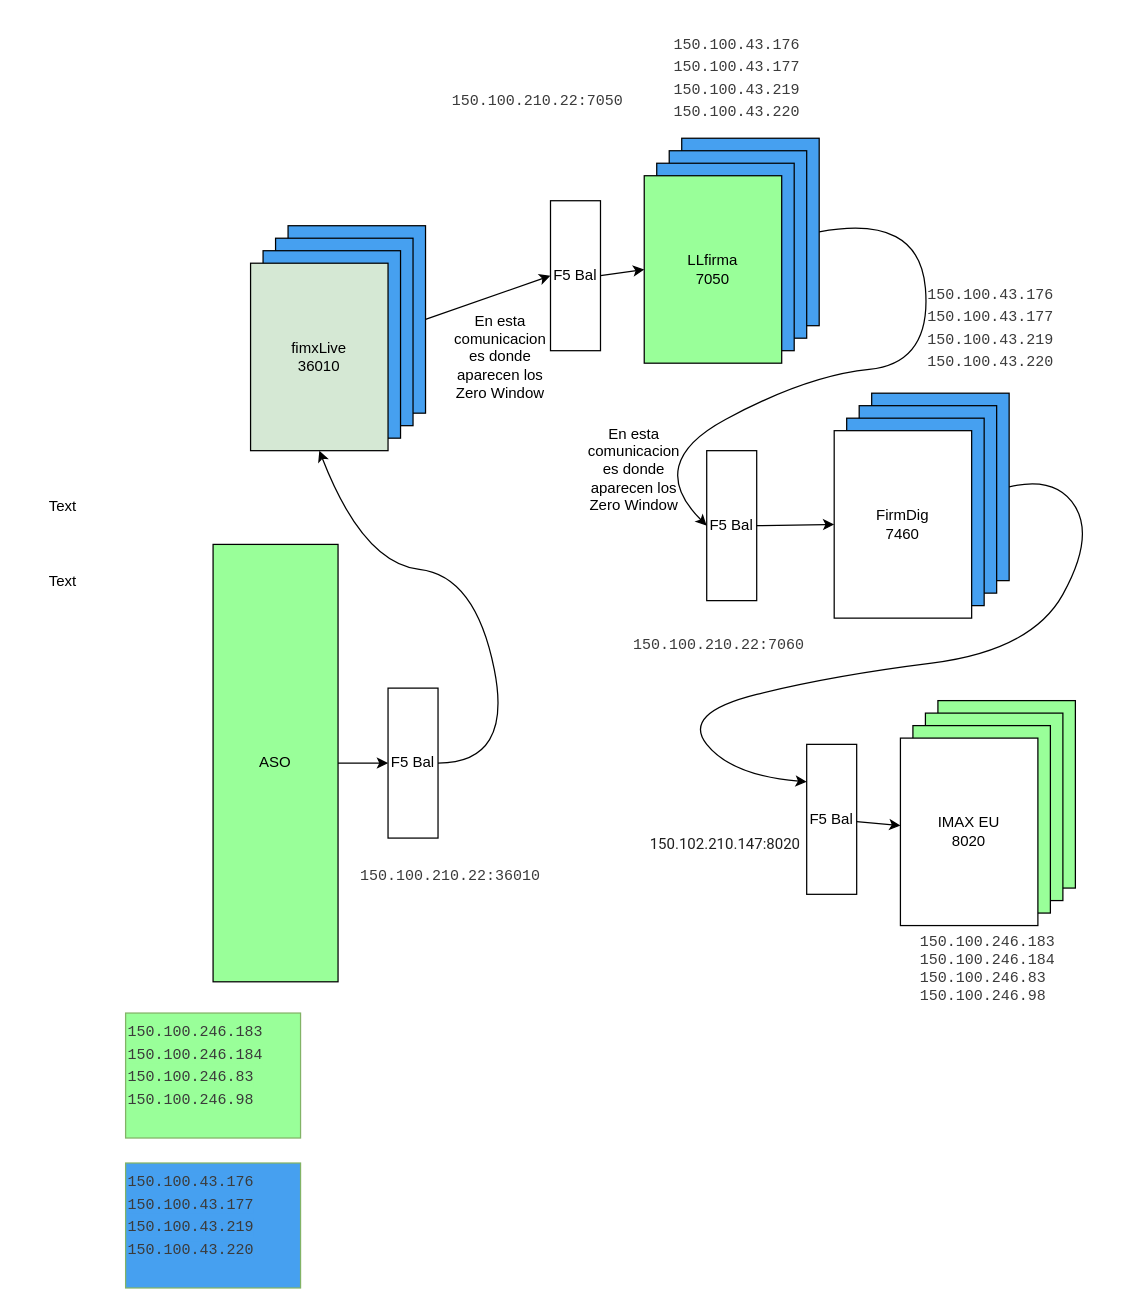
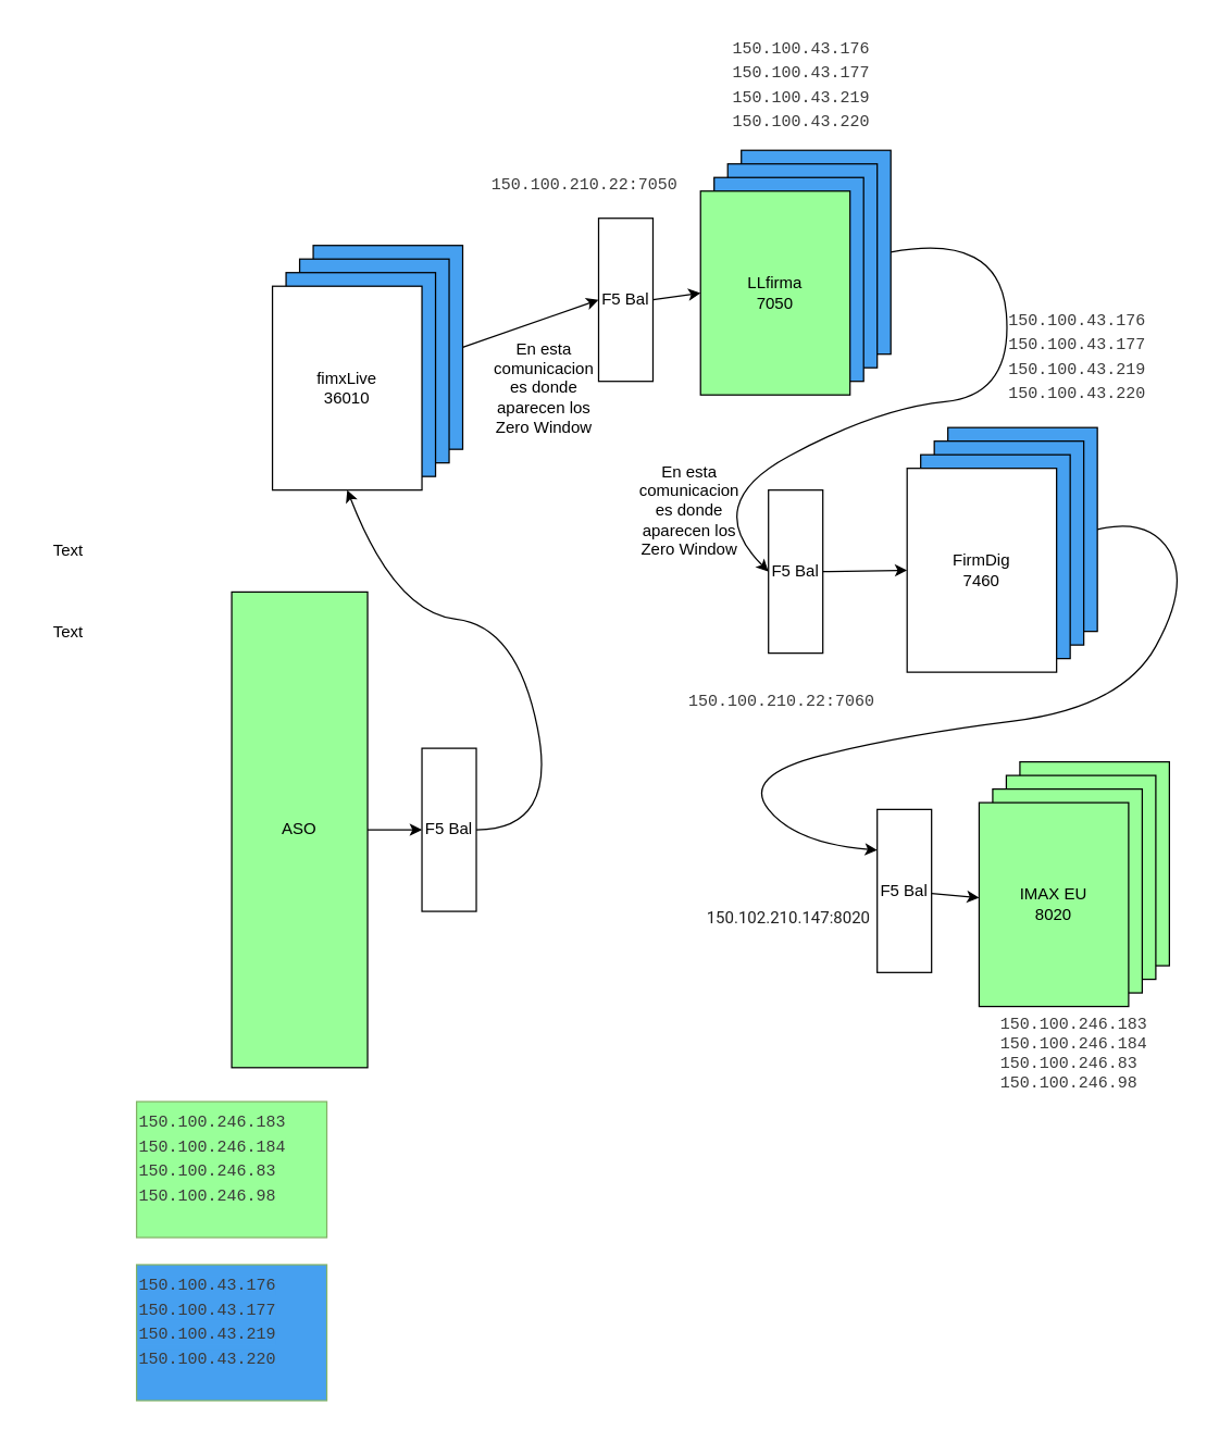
  <mxCell id="0" />
  <mxCell id="1" parent="0" />
  <mxCell id="2" value="ASO" style="rounded=0;whiteSpace=wrap;html=1;fillColor=#99ff99;" vertex="1" parent="1"><mxGeometry x="170" y="435" width="100" height="350" as="geometry" /></mxCell>
  <mxCell id="3" value="F5 Bal" style="rounded=0;whiteSpace=wrap;html=1;" vertex="1" parent="1"><mxGeometry x="440" y="160" width="40" height="120" as="geometry" /></mxCell>
  <mxCell id="4" value="" style="group" vertex="1" connectable="0" parent="1"><mxGeometry x="515" y="110" width="140" height="180" as="geometry" /></mxCell>
  <mxCell id="5" value="" style="rounded=0;whiteSpace=wrap;html=1;fillStyle=solid;fillColor=#46A0F0;" vertex="1" parent="4"><mxGeometry x="30" width="110" height="150" as="geometry" /></mxCell>
  <mxCell id="6" value="" style="rounded=0;whiteSpace=wrap;html=1;fillStyle=solid;fillColor=#46A0F0;" vertex="1" parent="4"><mxGeometry x="20" y="10" width="110" height="150" as="geometry" /></mxCell>
  <mxCell id="7" value="" style="rounded=0;whiteSpace=wrap;html=1;fillStyle=solid;fillColor=#46A0F0;" vertex="1" parent="4"><mxGeometry x="10" y="20" width="110" height="150" as="geometry" /></mxCell>
  <mxCell id="8" value="LLfirma&lt;div&gt;7050&lt;/div&gt;" style="rounded=0;whiteSpace=wrap;html=1;fillColor=#99ff99;" vertex="1" parent="4"><mxGeometry y="30" width="110" height="150" as="geometry" /></mxCell>
  <mxCell id="9" value="F5 Bal" style="rounded=0;whiteSpace=wrap;html=1;" vertex="1" parent="1"><mxGeometry x="565" y="360" width="40" height="120" as="geometry" /></mxCell>
  <mxCell id="10" value="" style="group" vertex="1" connectable="0" parent="1"><mxGeometry x="667" y="314" width="140" height="180" as="geometry" /></mxCell>
  <mxCell id="11" value="" style="rounded=0;whiteSpace=wrap;html=1;fillColor=#46A0F0;" vertex="1" parent="10"><mxGeometry x="30" width="110" height="150" as="geometry" /></mxCell>
  <mxCell id="12" value="" style="rounded=0;whiteSpace=wrap;html=1;fillColor=#46A0F0;" vertex="1" parent="10"><mxGeometry x="20" y="10" width="110" height="150" as="geometry" /></mxCell>
  <mxCell id="13" value="" style="rounded=0;whiteSpace=wrap;html=1;fillColor=#46A0F0;" vertex="1" parent="10"><mxGeometry x="10" y="20" width="110" height="150" as="geometry" /></mxCell>
  <mxCell id="14" value="FirmDig&lt;br&gt;7460" style="rounded=0;whiteSpace=wrap;html=1;" vertex="1" parent="10"><mxGeometry y="30" width="110" height="150" as="geometry" /></mxCell>
  <mxCell id="15" value="" style="endArrow=classic;html=1;rounded=0;exitX=1;exitY=0.5;exitDx=0;exitDy=0;entryX=0;entryY=0.5;entryDx=0;entryDy=0;" edge="1" parent="1" source="3" target="8"><mxGeometry width="50" height="50" relative="1" as="geometry"><mxPoint x="416" y="222" as="sourcePoint" /><mxPoint x="450" y="217" as="targetPoint" /></mxGeometry></mxCell>
  <mxCell id="16" value="" style="endArrow=classic;html=1;rounded=0;exitX=1;exitY=0.5;exitDx=0;exitDy=0;entryX=0;entryY=0.5;entryDx=0;entryDy=0;" edge="1" parent="1" source="9" target="14"><mxGeometry width="50" height="50" relative="1" as="geometry"><mxPoint x="635" y="620" as="sourcePoint" /><mxPoint x="669" y="620" as="targetPoint" /></mxGeometry></mxCell>
  <mxCell id="17" value="" style="endArrow=classic;html=1;rounded=0;exitX=1;exitY=0.5;exitDx=0;exitDy=0;entryX=0;entryY=0.5;entryDx=0;entryDy=0;" edge="1" parent="1" source="2" target="37"><mxGeometry width="50" height="50" relative="1" as="geometry"><mxPoint x="460" y="620" as="sourcePoint" /><mxPoint x="510" y="570" as="targetPoint" /></mxGeometry></mxCell>
  <mxCell id="18" value="" style="curved=1;endArrow=classic;html=1;rounded=0;exitX=1;exitY=0.5;exitDx=0;exitDy=0;entryX=0;entryY=0.5;entryDx=0;entryDy=0;" edge="1" parent="1" source="5" target="9"><mxGeometry width="50" height="50" relative="1" as="geometry"><mxPoint x="755" y="130" as="sourcePoint" /><mxPoint x="665" y="365" as="targetPoint" /><Array as="points"><mxPoint x="735" y="170" /><mxPoint x="745" y="290" /><mxPoint x="645" y="300" /><mxPoint x="515" y="370" /></Array></mxGeometry></mxCell>
  <mxCell id="19" value="F5 Bal" style="rounded=0;whiteSpace=wrap;html=1;" vertex="1" parent="1"><mxGeometry x="645" y="595" width="40" height="120" as="geometry" /></mxCell>
  <mxCell id="20" value="" style="group" vertex="1" connectable="0" parent="1"><mxGeometry x="720" y="560" width="140" height="180" as="geometry" /></mxCell>
  <mxCell id="21" value="" style="rounded=0;whiteSpace=wrap;html=1;fillColor=#99FF99;" vertex="1" parent="20"><mxGeometry x="30" width="110" height="150" as="geometry" /></mxCell>
  <mxCell id="22" value="" style="rounded=0;whiteSpace=wrap;html=1;fillColor=#99FF99;" vertex="1" parent="20"><mxGeometry x="20" y="10" width="110" height="150" as="geometry" /></mxCell>
  <mxCell id="23" value="" style="rounded=0;whiteSpace=wrap;html=1;fillColor=#99FF99;" vertex="1" parent="20"><mxGeometry x="10" y="20" width="110" height="150" as="geometry" /></mxCell>
- <mxCell id="24" value="IMAX EU&lt;div&gt;8020&lt;/div&gt;" style="rounded=0;whiteSpace=wrap;html=1;" vertex="1" parent="20"><mxGeometry y="30" width="110" height="150" as="geometry" /></mxCell>
+ <mxCell id="24" value="IMAX EU&lt;div&gt;8020&lt;/div&gt;" style="rounded=0;whiteSpace=wrap;html=1;fillColor=#99ff99;" vertex="1" parent="20"><mxGeometry y="30" width="110" height="150" as="geometry" /></mxCell>
  <mxCell id="25" value="" style="endArrow=classic;html=1;rounded=0;" edge="1" parent="1" source="19" target="24"><mxGeometry width="50" height="50" relative="1" as="geometry"><mxPoint x="685" y="642" as="sourcePoint" /><mxPoint x="745" y="657" as="targetPoint" /></mxGeometry></mxCell>
  <mxCell id="26" value="&lt;meta charset=&quot;utf-8&quot;&gt;&lt;span style=&quot;color: rgb(31, 31, 31); font-family: &amp;quot;Google Sans&amp;quot;, Roboto, sans-serif; font-size: 12px; font-style: normal; font-variant-ligatures: normal; font-variant-caps: normal; font-weight: 400; letter-spacing: normal; orphans: 2; text-align: start; text-indent: 0px; text-transform: none; widows: 2; word-spacing: 0px; -webkit-text-stroke-width: 0px; white-space: pre-wrap; background-color: rgb(255, 255, 255); text-decoration-thickness: initial; text-decoration-style: initial; text-decoration-color: initial; display: inline !important; float: none;&quot;&gt;150.102.210.147:8020&lt;/span&gt;" style="text;html=1;align=center;verticalAlign=middle;whiteSpace=wrap;rounded=0;" vertex="1" parent="1"><mxGeometry x="505" y="660" width="150" height="30" as="geometry" /></mxCell>
  <mxCell id="27" value="" style="curved=1;endArrow=classic;html=1;rounded=0;exitX=1;exitY=0.5;exitDx=0;exitDy=0;entryX=0;entryY=0.25;entryDx=0;entryDy=0;" edge="1" parent="1" source="11" target="19"><mxGeometry width="50" height="50" relative="1" as="geometry"><mxPoint x="840" y="420" as="sourcePoint" /><mxPoint x="750" y="655" as="targetPoint" /><Array as="points"><mxPoint x="845" y="380" /><mxPoint x="875" y="430" /><mxPoint x="825" y="520" /><mxPoint x="665" y="540" /><mxPoint x="545" y="570" /><mxPoint x="585" y="620" /></Array></mxGeometry></mxCell>
- <mxCell id="28" value="&lt;meta charset=&quot;utf-8&quot;&gt;&lt;div style=&quot;color: #3b3b3b;background-color: #ffffff;font-family: Menlo, Monaco, 'Courier New', monospace;font-weight: normal;font-size: 12px;line-height: 18px;white-space: pre;&quot;&gt;&lt;div&gt;&lt;span style=&quot;color: #3b3b3b;&quot;&gt;150.100.210.22:7050&lt;/span&gt;&lt;/div&gt;&lt;div&gt;&lt;span style=&quot;color: #3b3b3b;&quot;&gt;&lt;/span&gt;&lt;/div&gt;&lt;/div&gt;" style="text;html=1;align=center;verticalAlign=middle;whiteSpace=wrap;rounded=0;" vertex="1" parent="1"><mxGeometry x="350" y="65" width="160" height="30" as="geometry" /></mxCell>
+ <mxCell id="28" value="&lt;meta charset=&quot;utf-8&quot;&gt;&lt;div style=&quot;color: #3b3b3b;background-color: #ffffff;font-family: Menlo, Monaco, 'Courier New', monospace;font-weight: normal;font-size: 12px;line-height: 18px;white-space: pre;&quot;&gt;&lt;div&gt;&lt;span style=&quot;color: #3b3b3b;&quot;&gt;150.100.210.22:7050&lt;/span&gt;&lt;/div&gt;&lt;div&gt;&lt;span style=&quot;color: #3b3b3b;&quot;&gt;&lt;/span&gt;&lt;/div&gt;&lt;/div&gt;" style="text;html=1;align=center;verticalAlign=middle;whiteSpace=wrap;rounded=0;" vertex="1" parent="1"><mxGeometry x="350" y="120" width="160" height="30" as="geometry" /></mxCell>
  <mxCell id="29" value="&lt;div style=&quot;color: #3b3b3b;background-color: #ffffff;font-family: Menlo, Monaco, 'Courier New', monospace;font-weight: normal;font-size: 12px;line-height: 18px;white-space: pre;&quot;&gt;&lt;div&gt;&lt;span style=&quot;color: #3b3b3b;&quot;&gt;150.100.210.22:7060&lt;/span&gt;&lt;/div&gt;&lt;div&gt;&lt;span style=&quot;color: #3b3b3b;&quot;&gt;&lt;/span&gt;&lt;/div&gt;&lt;/div&gt;" style="text;html=1;align=center;verticalAlign=middle;whiteSpace=wrap;rounded=0;" vertex="1" parent="1"><mxGeometry x="495" y="500" width="160" height="30" as="geometry" /></mxCell>
  <mxCell id="30" value="Text" style="text;html=1;align=center;verticalAlign=middle;whiteSpace=wrap;rounded=0;" vertex="1" parent="1"><mxGeometry y="450" width="60" height="30" as="geometry" x="20" /></mxCell>
  <mxCell id="31" value="&lt;div style=&quot;color: rgb(59, 59, 59); font-family: Menlo, Monaco, &amp;quot;Courier New&amp;quot;, monospace; font-weight: normal; font-size: 12px; line-height: 18px; white-space: pre;&quot;&gt;&lt;div style=&quot;&quot;&gt;&lt;span style=&quot;color: rgb(59, 59, 59); background-color: rgb(153, 255, 153);&quot;&gt;150.100.246.183&lt;/span&gt;&lt;/div&gt;&lt;div style=&quot;&quot;&gt;&lt;span style=&quot;color: rgb(59, 59, 59); background-color: rgb(153, 255, 153);&quot;&gt;150.100.246.184&lt;/span&gt;&lt;/div&gt;&lt;div style=&quot;&quot;&gt;&lt;span style=&quot;color: rgb(59, 59, 59); background-color: rgb(153, 255, 153);&quot;&gt;150.100.246.83&lt;/span&gt;&lt;/div&gt;&lt;div style=&quot;&quot;&gt;&lt;span style=&quot;color: rgb(59, 59, 59); background-color: rgb(153, 255, 153);&quot;&gt;150.100.246.98&lt;/span&gt;&lt;/div&gt;&lt;/div&gt;" style="text;whiteSpace=wrap;html=1;fillColor=#99FF99;strokeColor=#82b366;" vertex="1" parent="1"><mxGeometry x="100" y="810" width="140" height="100" as="geometry" /></mxCell>
  <mxCell id="32" value="Text" style="text;html=1;align=center;verticalAlign=middle;whiteSpace=wrap;rounded=0;" vertex="1" parent="1"><mxGeometry y="390" width="60" height="30" as="geometry" x="20" /></mxCell>
  <mxCell id="33" value="&lt;div style=&quot;color: rgb(59, 59, 59); font-family: Menlo, Monaco, &amp;quot;Courier New&amp;quot;, monospace; font-weight: normal; font-size: 12px; line-height: 18px; white-space: pre;&quot;&gt;&lt;div style=&quot;&quot;&gt;&lt;span style=&quot;color: rgb(59, 59, 59); background-color: rgb(70, 160, 240);&quot;&gt;150.100.43.176&lt;/span&gt;&lt;/div&gt;&lt;div style=&quot;&quot;&gt;&lt;span style=&quot;color: rgb(59, 59, 59); background-color: rgb(70, 160, 240);&quot;&gt;150.100.43.177&lt;/span&gt;&lt;/div&gt;&lt;div style=&quot;&quot;&gt;&lt;span style=&quot;color: rgb(59, 59, 59); background-color: rgb(70, 160, 240);&quot;&gt;150.100.43.219&lt;/span&gt;&lt;/div&gt;&lt;div style=&quot;&quot;&gt;&lt;span style=&quot;color: rgb(59, 59, 59); background-color: rgb(70, 160, 240);&quot;&gt;150.100.43.220&lt;/span&gt;&lt;/div&gt;&lt;/div&gt;" style="text;whiteSpace=wrap;html=1;fillColor=#46A0F0;strokeColor=#82b366;" vertex="1" parent="1"><mxGeometry x="100" y="930" width="140" height="100" as="geometry" /></mxCell>
  <mxCell id="34" value="&lt;div style=&quot;color: #3b3b3b;background-color: #ffffff;font-family: Menlo, Monaco, 'Courier New', monospace;font-weight: normal;font-size: 12px;line-height: 18px;white-space: pre;&quot;&gt;&lt;div&gt;&lt;span style=&quot;color: #3b3b3b;&quot;&gt;150.100.43.176&lt;/span&gt;&lt;/div&gt;&lt;div&gt;&lt;span style=&quot;color: #3b3b3b;&quot;&gt;150.100.43.177&lt;/span&gt;&lt;/div&gt;&lt;div&gt;&lt;span style=&quot;color: #3b3b3b;&quot;&gt;150.100.43.219&lt;/span&gt;&lt;/div&gt;&lt;div&gt;&lt;span style=&quot;color: #3b3b3b;&quot;&gt;150.100.43.220&lt;/span&gt;&lt;/div&gt;&lt;/div&gt;" style="text;whiteSpace=wrap;html=1;" vertex="1" parent="1"><mxGeometry x="537" width="130" height="100" as="geometry" y="20" /></mxCell>
  <mxCell id="35" value="&lt;div style=&quot;color: #3b3b3b;background-color: #ffffff;font-family: Menlo, Monaco, 'Courier New', monospace;font-weight: normal;font-size: 12px;line-height: 18px;white-space: pre;&quot;&gt;&lt;div&gt;&lt;span style=&quot;color: #3b3b3b;&quot;&gt;150.100.43.176&lt;/span&gt;&lt;/div&gt;&lt;div&gt;&lt;span style=&quot;color: #3b3b3b;&quot;&gt;150.100.43.177&lt;/span&gt;&lt;/div&gt;&lt;div&gt;&lt;span style=&quot;color: #3b3b3b;&quot;&gt;150.100.43.219&lt;/span&gt;&lt;/div&gt;&lt;div&gt;&lt;span style=&quot;color: #3b3b3b;&quot;&gt;150.100.43.220&lt;/span&gt;&lt;/div&gt;&lt;/div&gt;" style="text;whiteSpace=wrap;html=1;" vertex="1" parent="1"><mxGeometry x="740" y="220" width="130" height="100" as="geometry" /></mxCell>
  <mxCell id="36" value="&lt;div style=&quot;color: rgb(59, 59, 59); font-family: Menlo, Monaco, &amp;quot;Courier New&amp;quot;, monospace; text-align: left; white-space: pre;&quot;&gt;&lt;span style=&quot;background-color: rgb(255, 255, 255);&quot;&gt;150.100.246.183&lt;/span&gt;&lt;/div&gt;&lt;div style=&quot;color: rgb(59, 59, 59); font-family: Menlo, Monaco, &amp;quot;Courier New&amp;quot;, monospace; text-align: left; white-space: pre;&quot;&gt;&lt;span style=&quot;background-color: rgb(255, 255, 255);&quot;&gt;150.100.246.184&lt;/span&gt;&lt;/div&gt;&lt;div style=&quot;color: rgb(59, 59, 59); font-family: Menlo, Monaco, &amp;quot;Courier New&amp;quot;, monospace; text-align: left; white-space: pre;&quot;&gt;&lt;span style=&quot;background-color: rgb(255, 255, 255);&quot;&gt;150.100.246.83&lt;/span&gt;&lt;/div&gt;&lt;div style=&quot;color: rgb(59, 59, 59); font-family: Menlo, Monaco, &amp;quot;Courier New&amp;quot;, monospace; text-align: left; white-space: pre;&quot;&gt;&lt;span style=&quot;background-color: rgb(255, 255, 255);&quot;&gt;150.100.246.98&lt;/span&gt;&lt;/div&gt;" style="text;html=1;align=center;verticalAlign=middle;whiteSpace=wrap;rounded=0;" vertex="1" parent="1"><mxGeometry x="760" y="760" width="60" height="30" as="geometry" /></mxCell>
  <mxCell id="37" value="F5 Bal" style="rounded=0;whiteSpace=wrap;html=1;" vertex="1" parent="1"><mxGeometry x="310" y="550" width="40" height="120" as="geometry" /></mxCell>
  <mxCell id="38" value="" style="group" vertex="1" connectable="0" parent="1"><mxGeometry x="200" y="180" width="140" height="180" as="geometry" /></mxCell>
  <mxCell id="39" value="" style="rounded=0;whiteSpace=wrap;html=1;fillStyle=solid;fillColor=#46A0F0;" vertex="1" parent="38"><mxGeometry x="30" width="110" height="150" as="geometry" /></mxCell>
  <mxCell id="40" value="" style="rounded=0;whiteSpace=wrap;html=1;fillStyle=solid;fillColor=#46A0F0;" vertex="1" parent="38"><mxGeometry x="20" y="10" width="110" height="150" as="geometry" /></mxCell>
  <mxCell id="41" value="" style="rounded=0;whiteSpace=wrap;html=1;fillStyle=solid;fillColor=#46A0F0;" vertex="1" parent="38"><mxGeometry x="10" y="20" width="110" height="150" as="geometry" /></mxCell>
- <mxCell id="42" value="fimxLive&lt;br&gt;36010" style="rounded=0;whiteSpace=wrap;html=1;fillColor=#d5e8d4;" vertex="1" parent="38"><mxGeometry y="30" width="110" height="150" as="geometry" /></mxCell>
+ <mxCell id="42" value="fimxLive&lt;br&gt;36010" style="rounded=0;whiteSpace=wrap;html=1;" vertex="1" parent="38"><mxGeometry y="30" width="110" height="150" as="geometry" /></mxCell>
  <mxCell id="43" value="" style="curved=1;endArrow=classic;html=1;rounded=0;exitX=1;exitY=0.5;exitDx=0;exitDy=0;entryX=0.5;entryY=1;entryDx=0;entryDy=0;" edge="1" parent="1" source="37" target="42"><mxGeometry width="50" height="50" relative="1" as="geometry"><mxPoint x="910" y="610" as="sourcePoint" /><mxPoint x="960" y="560" as="targetPoint" /><Array as="points"><mxPoint x="410" y="610" /><mxPoint x="380" y="460" /><mxPoint x="290" y="450" /></Array></mxGeometry></mxCell>
- <mxCell id="44" value="&lt;div style=&quot;color: #3b3b3b;background-color: #ffffff;font-family: Menlo, Monaco, 'Courier New', monospace;font-weight: normal;font-size: 12px;line-height: 18px;white-space: pre;&quot;&gt;&lt;div&gt;&lt;span style=&quot;color: #3b3b3b;&quot;&gt;150.100.210.22:36010&lt;/span&gt;&lt;/div&gt;&lt;div&gt;&lt;span style=&quot;color: #3b3b3b;&quot;&gt;&lt;/span&gt;&lt;/div&gt;&lt;/div&gt;" style="text;html=1;align=center;verticalAlign=middle;whiteSpace=wrap;rounded=0;" vertex="1" parent="1"><mxGeometry x="280" y="685" width="160" height="30" as="geometry" /></mxCell>
  <mxCell id="45" value="" style="curved=1;endArrow=classic;html=1;rounded=0;entryX=0;entryY=0.5;entryDx=0;entryDy=0;exitX=1;exitY=0.5;exitDx=0;exitDy=0;" edge="1" parent="1" source="39" target="3"><mxGeometry width="50" height="50" relative="1" as="geometry"><mxPoint x="405" y="410" as="sourcePoint" /><mxPoint x="455" y="360" as="targetPoint" /></mxGeometry></mxCell>
  <mxCell id="46" value="En esta comunicacion es donde aparecen los Zero Window" style="text;html=1;align=center;verticalAlign=middle;whiteSpace=wrap;rounded=0;" vertex="1" parent="1"><mxGeometry x="477" y="360" width="60" height="30" as="geometry" /></mxCell>
  <mxCell id="47" value="En esta comunicacion es donde aparecen los Zero Window" style="text;html=1;align=center;verticalAlign=middle;whiteSpace=wrap;rounded=0;" vertex="1" parent="1"><mxGeometry x="370" y="270" width="60" height="30" as="geometry" /></mxCell>
